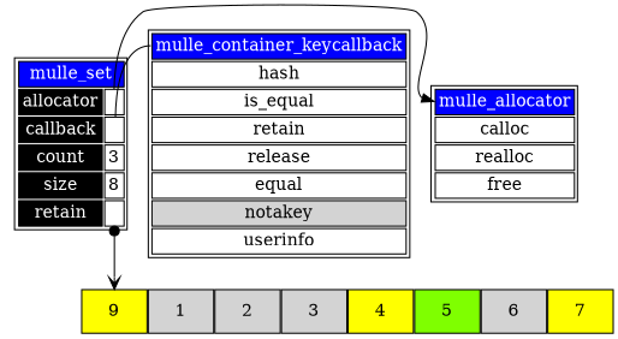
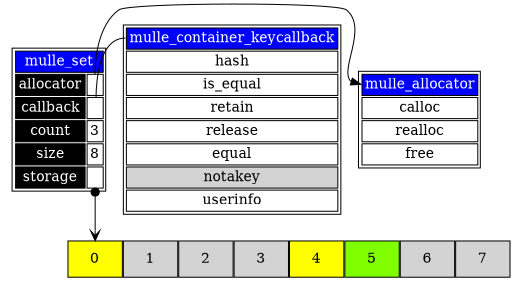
  digraph {
    nodesep=0.0
    ranksep=0.3
    node [shape=record fillcolor=lightgray fixedsize=true fontcolor=black fontsize=14 style=filled]
-   n1 [label=<<TABLE BORDER="1">          <TR BORDER="0"><TD BGCOLOR="blue" COLSPAN="2"><FONT COLOR="white">mulle_set</FONT></TD></TR>          <TR BORDER="0"><TD BGCOLOR="black"><FONT COLOR="white">allocator</FONT></TD><TD PORT="allocator"></TD></TR>          <TR BORDER="0"><TD BGCOLOR="black"><FONT COLOR="white">callback</FONT></TD><TD PORT="callback"></TD></TR>          <TR BORDER="0"><TD BGCOLOR="black"><FONT COLOR="white">count</FONT></TD><TD>3</TD></TR>          <TR BORDER="0"><TD BGCOLOR="black"><FONT COLOR="white">size</FONT></TD><TD>8</TD></TR>          <TR BORDER="0"><TD BGCOLOR="black"><FONT COLOR="white">retain</FONT></TD><TD PORT="pointers"></TD></TR>          </TABLE>> shape=none fillcolor="" fixedsize="" fontcolor="" fontsize="" style=""]
+   n1 [label=<<TABLE BORDER="1">          <TR BORDER="0"><TD BGCOLOR="blue" COLSPAN="2"><FONT COLOR="white">mulle_set</FONT></TD></TR>          <TR BORDER="0"><TD BGCOLOR="black"><FONT COLOR="white">allocator</FONT></TD><TD PORT="allocator"></TD></TR>          <TR BORDER="0"><TD BGCOLOR="black"><FONT COLOR="white">callback</FONT></TD><TD PORT="callback"></TD></TR>          <TR BORDER="0"><TD BGCOLOR="black"><FONT COLOR="white">count</FONT></TD><TD>3</TD></TR>          <TR BORDER="0"><TD BGCOLOR="black"><FONT COLOR="white">size</FONT></TD><TD>8</TD></TR>          <TR BORDER="0"><TD BGCOLOR="black"><FONT COLOR="white">storage</FONT></TD><TD PORT="pointers"></TD></TR>          </TABLE>> shape=none fillcolor="" fixedsize="" fontcolor="" fontsize="" style=""]
    n2 [label=<<TABLE BORDER="1">          <TR BORDER="0"><TD PORT="name" BGCOLOR="blue"><FONT COLOR="white">mulle_container_keycallback</FONT></TD></TR>          <TR BORDER="0"><TD>hash</TD></TR>          <TR BORDER="0"><TD>is_equal</TD></TR>          <TR BORDER="0"><TD>retain</TD></TR>          <TR BORDER="0"><TD>release</TD></TR>          <TR BORDER="0"><TD>equal</TD></TR>          <TR BORDER="0"><TD BGCOLOR="lightgray">notakey</TD></TR>          <TR BORDER="0"><TD>userinfo</TD></TR>          </TABLE>> shape=none fillcolor="" fixedsize="" fontcolor="" fontsize="" style=""]
    n3 [label=<<TABLE BORDER="1">          <TR BORDER="0"><TD PORT="name" BGCOLOR="blue"><FONT COLOR="white">mulle_allocator</FONT></TD></TR>          <TR BORDER="0"><TD>calloc</TD></TR>          <TR BORDER="0"><TD>realloc</TD></TR>          <TR BORDER="0"><TD>free</TD></TR>          </TABLE>> shape=none fillcolor="" fixedsize="" fontcolor="" fontsize="" style=""]
-   n4 [fillcolor=yellow label=9]
+   n4 [fillcolor=yellow label=0]
    n5 [label=1]
    n6 [label=2]
    n7 [label=3]
    n8 [fillcolor=yellow label=4]
    n9 [fillcolor=chartreuse label=5]
    n10 [label=6]
-   n11 [fillcolor=yellow label=7]
+   n11 [label=7]
    subgraph sub_1 {
      rank=same
      rankdir=LR
      n1
      n2
      n3
    }
    subgraph sub_2 {
      rank=same
      rankdir=LR
      n4
      n5
      n6
      n7
      n8
      n9
      n10
      n11
    }
    n1 -> n2 [style=invis]
    n1 -> n2 [headport="name:w" tailport="callback:c"]
    n1 -> n3 [headport="name:w" tailport="allocator:c"]
    n1 -> n4 [arrowhead=vee arrowtail=dot dir=both tailport="pointers:c"]
    n2 -> n3 [style=invis]
  }
